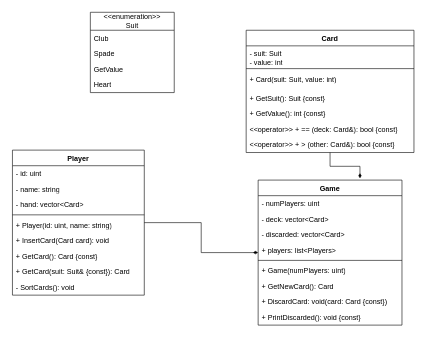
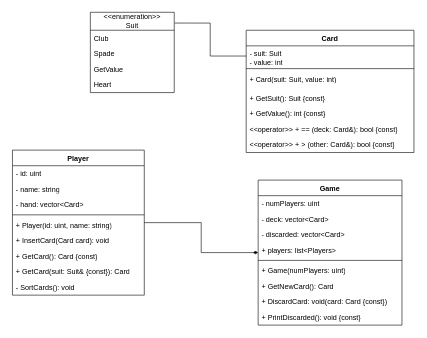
  <mxCell id="0" />
  <mxCell id="1" parent="0" />
  <mxCell id="2" value="&lt;div&gt;Card&lt;/div&gt;" style="swimlane;fontStyle=1;align=center;verticalAlign=top;childLayout=stackLayout;horizontal=1;startSize=26;horizontalStack=0;resizeParent=1;resizeParentMax=0;resizeLast=0;collapsible=1;marginBottom=0;whiteSpace=wrap;html=1;" parent="1" vertex="1"><mxGeometry x="410" y="50" width="280" height="204" as="geometry" /></mxCell>
  <mxCell id="3" value="&lt;div&gt;- suit: Suit&lt;/div&gt;&lt;div&gt;- value: int&lt;/div&gt;" style="text;strokeColor=none;fillColor=none;align=left;verticalAlign=top;spacingLeft=4;spacingRight=4;overflow=hidden;rotatable=0;points=[[0,0.5],[1,0.5]];portConstraint=eastwest;whiteSpace=wrap;html=1;" parent="2" vertex="1"><mxGeometry y="26" width="280" height="34" as="geometry" /></mxCell>
  <mxCell id="4" value="" style="line;strokeWidth=1;fillColor=none;align=left;verticalAlign=middle;spacingTop=-1;spacingLeft=3;spacingRight=3;rotatable=0;labelPosition=right;points=[];portConstraint=eastwest;strokeColor=inherit;" parent="2" vertex="1"><mxGeometry y="60" width="280" height="8" as="geometry" /></mxCell>
  <mxCell id="5" value="&lt;div&gt;+ Card(suit: Suit, value: int) &lt;br&gt;&lt;/div&gt;" style="text;strokeColor=none;fillColor=none;align=left;verticalAlign=top;spacingLeft=4;spacingRight=4;overflow=hidden;rotatable=0;points=[[0,0.5],[1,0.5]];portConstraint=eastwest;whiteSpace=wrap;html=1;" parent="2" vertex="1"><mxGeometry y="68" width="280" height="32" as="geometry" /></mxCell>
  <mxCell id="6" value="+ GetSuit(): Suit {const}" style="text;strokeColor=none;fillColor=none;align=left;verticalAlign=top;spacingLeft=4;spacingRight=4;overflow=hidden;rotatable=0;points=[[0,0.5],[1,0.5]];portConstraint=eastwest;whiteSpace=wrap;html=1;" vertex="1" parent="2"><mxGeometry y="100" width="280" height="26" as="geometry" /></mxCell>
  <mxCell id="7" value="+ GetValue(): int {const}" style="text;strokeColor=none;fillColor=none;align=left;verticalAlign=top;spacingLeft=4;spacingRight=4;overflow=hidden;rotatable=0;points=[[0,0.5],[1,0.5]];portConstraint=eastwest;whiteSpace=wrap;html=1;" vertex="1" parent="2"><mxGeometry y="126" width="280" height="26" as="geometry" /></mxCell>
  <mxCell id="8" value="&amp;lt;&amp;lt;operator&amp;gt;&amp;gt; + == (deck: Card&amp;amp;): bool {const}" style="text;strokeColor=none;fillColor=none;align=left;verticalAlign=top;spacingLeft=4;spacingRight=4;overflow=hidden;rotatable=0;points=[[0,0.5],[1,0.5]];portConstraint=eastwest;whiteSpace=wrap;html=1;" parent="2" vertex="1"><mxGeometry y="152" width="280" height="26" as="geometry" /></mxCell>
  <mxCell id="9" value="&amp;lt;&amp;lt;operator&amp;gt;&amp;gt; + &amp;gt; (other: Card&amp;amp;): bool {const}" style="text;strokeColor=none;fillColor=none;align=left;verticalAlign=top;spacingLeft=4;spacingRight=4;overflow=hidden;rotatable=0;points=[[0,0.5],[1,0.5]];portConstraint=eastwest;whiteSpace=wrap;html=1;" parent="2" vertex="1"><mxGeometry y="178" width="280" height="26" as="geometry" /></mxCell>
  <mxCell id="10" value="&lt;div&gt;&amp;lt;&amp;lt;enumeration&amp;gt;&amp;gt;&lt;/div&gt;&lt;div&gt;Suit&lt;/div&gt;" style="swimlane;fontStyle=0;childLayout=stackLayout;horizontal=1;startSize=30;fillColor=none;horizontalStack=0;resizeParent=1;resizeParentMax=0;resizeLast=0;collapsible=1;marginBottom=0;whiteSpace=wrap;html=1;" parent="1" vertex="1"><mxGeometry x="150" y="20" width="140" height="134" as="geometry" /></mxCell>
  <mxCell id="11" value="Club" style="text;strokeColor=none;fillColor=none;align=left;verticalAlign=top;spacingLeft=4;spacingRight=4;overflow=hidden;rotatable=0;points=[[0,0.5],[1,0.5]];portConstraint=eastwest;whiteSpace=wrap;html=1;" parent="10" vertex="1"><mxGeometry y="30" width="140" height="26" as="geometry" /></mxCell>
  <mxCell id="12" value="Spade" style="text;strokeColor=none;fillColor=none;align=left;verticalAlign=top;spacingLeft=4;spacingRight=4;overflow=hidden;rotatable=0;points=[[0,0.5],[1,0.5]];portConstraint=eastwest;whiteSpace=wrap;html=1;" parent="10" vertex="1"><mxGeometry y="56" width="140" height="26" as="geometry" /></mxCell>
  <mxCell id="13" value="&lt;div&gt;GetValue&lt;/div&gt;" style="text;strokeColor=none;fillColor=none;align=left;verticalAlign=top;spacingLeft=4;spacingRight=4;overflow=hidden;rotatable=0;points=[[0,0.5],[1,0.5]];portConstraint=eastwest;whiteSpace=wrap;html=1;" parent="10" vertex="1"><mxGeometry y="82" width="140" height="26" as="geometry" /></mxCell>
  <mxCell id="14" value="Heart" style="text;strokeColor=none;fillColor=none;align=left;verticalAlign=top;spacingLeft=4;spacingRight=4;overflow=hidden;rotatable=0;points=[[0,0.5],[1,0.5]];portConstraint=eastwest;whiteSpace=wrap;html=1;" parent="10" vertex="1"><mxGeometry y="108" width="140" height="26" as="geometry" /></mxCell>
+ <mxCell id="15" style="edgeStyle=orthogonalEdgeStyle;rounded=0;orthogonalLoop=1;jettySize=auto;html=1;entryX=1.005;entryY=0.134;entryDx=0;entryDy=0;entryPerimeter=0;exitX=0;exitY=0.5;exitDx=0;exitDy=0;endArrow=none;startFill=0;" parent="1" source="3" target="10" edge="1"><mxGeometry relative="1" as="geometry" /></mxCell>
  <mxCell id="16" style="edgeStyle=orthogonalEdgeStyle;rounded=0;orthogonalLoop=1;jettySize=auto;html=1;endArrow=diamondThin;endFill=1;" parent="1" source="17" target="27" edge="1"><mxGeometry relative="1" as="geometry" /></mxCell>
  <mxCell id="17" value="Player" style="swimlane;fontStyle=1;align=center;verticalAlign=top;childLayout=stackLayout;horizontal=1;startSize=26;horizontalStack=0;resizeParent=1;resizeParentMax=0;resizeLast=0;collapsible=1;marginBottom=0;whiteSpace=wrap;html=1;" parent="1" vertex="1"><mxGeometry x="20" y="250" width="220" height="242" as="geometry" /></mxCell>
  <mxCell id="18" value="&lt;div&gt;- id: uint&lt;/div&gt;" style="text;strokeColor=none;fillColor=none;align=left;verticalAlign=top;spacingLeft=4;spacingRight=4;overflow=hidden;rotatable=0;points=[[0,0.5],[1,0.5]];portConstraint=eastwest;whiteSpace=wrap;html=1;" parent="17" vertex="1"><mxGeometry y="26" width="220" height="26" as="geometry" /></mxCell>
  <mxCell id="19" value="- name: string" style="text;strokeColor=none;fillColor=none;align=left;verticalAlign=top;spacingLeft=4;spacingRight=4;overflow=hidden;rotatable=0;points=[[0,0.5],[1,0.5]];portConstraint=eastwest;whiteSpace=wrap;html=1;" parent="17" vertex="1"><mxGeometry y="52" width="220" height="26" as="geometry" /></mxCell>
  <mxCell id="20" value="- hand: vector&amp;lt;Card&amp;gt;" style="text;strokeColor=none;fillColor=none;align=left;verticalAlign=top;spacingLeft=4;spacingRight=4;overflow=hidden;rotatable=0;points=[[0,0.5],[1,0.5]];portConstraint=eastwest;whiteSpace=wrap;html=1;" parent="17" vertex="1"><mxGeometry y="78" width="220" height="26" as="geometry" /></mxCell>
  <mxCell id="21" value="" style="line;strokeWidth=1;fillColor=none;align=left;verticalAlign=middle;spacingTop=-1;spacingLeft=3;spacingRight=3;rotatable=0;labelPosition=right;points=[];portConstraint=eastwest;strokeColor=inherit;" parent="17" vertex="1"><mxGeometry y="104" width="220" height="8" as="geometry" /></mxCell>
  <mxCell id="22" value="+ Player(id: uint, name: string)" style="text;strokeColor=none;fillColor=none;align=left;verticalAlign=top;spacingLeft=4;spacingRight=4;overflow=hidden;rotatable=0;points=[[0,0.5],[1,0.5]];portConstraint=eastwest;whiteSpace=wrap;html=1;" parent="17" vertex="1"><mxGeometry y="112" width="220" height="26" as="geometry" /></mxCell>
  <mxCell id="23" value="+ InsertCard(Card card): void" style="text;strokeColor=none;fillColor=none;align=left;verticalAlign=top;spacingLeft=4;spacingRight=4;overflow=hidden;rotatable=0;points=[[0,0.5],[1,0.5]];portConstraint=eastwest;whiteSpace=wrap;html=1;" parent="17" vertex="1"><mxGeometry y="138" width="220" height="26" as="geometry" /></mxCell>
  <mxCell id="24" value="+ GetCard(): Card {const}" style="text;strokeColor=none;fillColor=none;align=left;verticalAlign=top;spacingLeft=4;spacingRight=4;overflow=hidden;rotatable=0;points=[[0,0.5],[1,0.5]];portConstraint=eastwest;whiteSpace=wrap;html=1;" parent="17" vertex="1"><mxGeometry y="164" width="220" height="26" as="geometry" /></mxCell>
  <mxCell id="25" value="+ GetCard(suit: Suit&amp;amp; {const}): Card" style="text;strokeColor=none;fillColor=none;align=left;verticalAlign=top;spacingLeft=4;spacingRight=4;overflow=hidden;rotatable=0;points=[[0,0.5],[1,0.5]];portConstraint=eastwest;whiteSpace=wrap;html=1;" parent="17" vertex="1"><mxGeometry y="190" width="220" height="26" as="geometry" /></mxCell>
  <mxCell id="26" value="- SortCards(): void" style="text;strokeColor=none;fillColor=none;align=left;verticalAlign=top;spacingLeft=4;spacingRight=4;overflow=hidden;rotatable=0;points=[[0,0.5],[1,0.5]];portConstraint=eastwest;whiteSpace=wrap;html=1;" parent="17" vertex="1"><mxGeometry y="216" width="220" height="26" as="geometry" /></mxCell>
  <mxCell id="27" value="Game" style="swimlane;fontStyle=1;align=center;verticalAlign=top;childLayout=stackLayout;horizontal=1;startSize=26;horizontalStack=0;resizeParent=1;resizeParentMax=0;resizeLast=0;collapsible=1;marginBottom=0;whiteSpace=wrap;html=1;" parent="1" vertex="1"><mxGeometry x="430" y="300" width="240" height="242" as="geometry" /></mxCell>
  <mxCell id="28" value="- numPlayers: uint" style="text;strokeColor=none;fillColor=none;align=left;verticalAlign=top;spacingLeft=4;spacingRight=4;overflow=hidden;rotatable=0;points=[[0,0.5],[1,0.5]];portConstraint=eastwest;whiteSpace=wrap;html=1;" parent="27" vertex="1"><mxGeometry y="26" width="240" height="26" as="geometry" /></mxCell>
  <mxCell id="29" value="- deck: vector&amp;lt;Card&amp;gt;" style="text;strokeColor=none;fillColor=none;align=left;verticalAlign=top;spacingLeft=4;spacingRight=4;overflow=hidden;rotatable=0;points=[[0,0.5],[1,0.5]];portConstraint=eastwest;whiteSpace=wrap;html=1;" parent="27" vertex="1"><mxGeometry y="52" width="240" height="26" as="geometry" /></mxCell>
  <mxCell id="30" value="- discarded: vector&amp;lt;Card&amp;gt;" style="text;strokeColor=none;fillColor=none;align=left;verticalAlign=top;spacingLeft=4;spacingRight=4;overflow=hidden;rotatable=0;points=[[0,0.5],[1,0.5]];portConstraint=eastwest;whiteSpace=wrap;html=1;" parent="27" vertex="1"><mxGeometry y="78" width="240" height="26" as="geometry" /></mxCell>
  <mxCell id="31" value="+ players: list&amp;lt;Players&amp;gt;" style="text;strokeColor=none;fillColor=none;align=left;verticalAlign=top;spacingLeft=4;spacingRight=4;overflow=hidden;rotatable=0;points=[[0,0.5],[1,0.5]];portConstraint=eastwest;whiteSpace=wrap;html=1;" parent="27" vertex="1"><mxGeometry y="104" width="240" height="26" as="geometry" /></mxCell>
  <mxCell id="32" value="" style="line;strokeWidth=1;fillColor=none;align=left;verticalAlign=middle;spacingTop=-1;spacingLeft=3;spacingRight=3;rotatable=0;labelPosition=right;points=[];portConstraint=eastwest;strokeColor=inherit;" parent="27" vertex="1"><mxGeometry y="130" width="240" height="8" as="geometry" /></mxCell>
  <mxCell id="33" value="&lt;div&gt;+ Game(numPlayers: uint)&lt;/div&gt;" style="text;strokeColor=none;fillColor=none;align=left;verticalAlign=top;spacingLeft=4;spacingRight=4;overflow=hidden;rotatable=0;points=[[0,0.5],[1,0.5]];portConstraint=eastwest;whiteSpace=wrap;html=1;" parent="27" vertex="1"><mxGeometry y="138" width="240" height="26" as="geometry" /></mxCell>
  <mxCell id="34" value="&lt;div&gt;+ GetNewCard(): Card&lt;/div&gt;" style="text;strokeColor=none;fillColor=none;align=left;verticalAlign=top;spacingLeft=4;spacingRight=4;overflow=hidden;rotatable=0;points=[[0,0.5],[1,0.5]];portConstraint=eastwest;whiteSpace=wrap;html=1;" parent="27" vertex="1"><mxGeometry y="164" width="240" height="26" as="geometry" /></mxCell>
  <mxCell id="35" value="+ DiscardCard: void(card: Card {const})" style="text;strokeColor=none;fillColor=none;align=left;verticalAlign=top;spacingLeft=4;spacingRight=4;overflow=hidden;rotatable=0;points=[[0,0.5],[1,0.5]];portConstraint=eastwest;whiteSpace=wrap;html=1;" parent="27" vertex="1"><mxGeometry y="190" width="240" height="26" as="geometry" /></mxCell>
  <mxCell id="36" value="+ PrintDiscarded(): void {const}" style="text;strokeColor=none;fillColor=none;align=left;verticalAlign=top;spacingLeft=4;spacingRight=4;overflow=hidden;rotatable=0;points=[[0,0.5],[1,0.5]];portConstraint=eastwest;whiteSpace=wrap;html=1;" parent="27" vertex="1"><mxGeometry y="216" width="240" height="26" as="geometry" /></mxCell>
- <mxCell id="37" style="edgeStyle=orthogonalEdgeStyle;rounded=0;orthogonalLoop=1;jettySize=auto;html=1;entryX=0.708;entryY=-0.012;entryDx=0;entryDy=0;entryPerimeter=0;endArrow=diamondThin;endFill=1;" edge="1" parent="1" source="2" target="27"><mxGeometry relative="1" as="geometry" /></mxCell>
